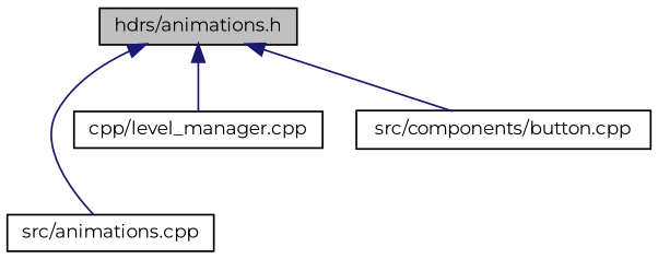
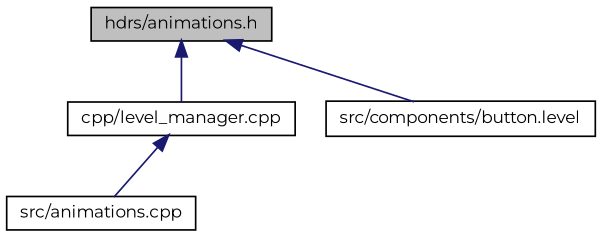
  digraph {
    fontname=Montserrat
    node [color=black fillcolor=white fontname=Montserrat fontsize=10 shape=record style=filled]
    edge [color=midnightblue dir=back fontname=Montserrat fontsize=10 labelfontname=Helvetica labelfontsize=10 style=solid]
    n1 [fillcolor=grey75 fontcolor=black height=0.2 label="hdrs/animations.h" width=0.4]
    n2 [height=0.2 label="src/animations.cpp" width=0.4]
    n3 [height=0.2 label="cpp/level_manager.cpp" width=0.4]
-   n4 [height=0.2 label="src/components/button.cpp" width=0.4]
-   n1 -> n2
+   n4 [height=0.2 label="src/components/button.level" width=0.4]
+   n3 -> n2
    n1 -> n3
    n1 -> n4
  }
